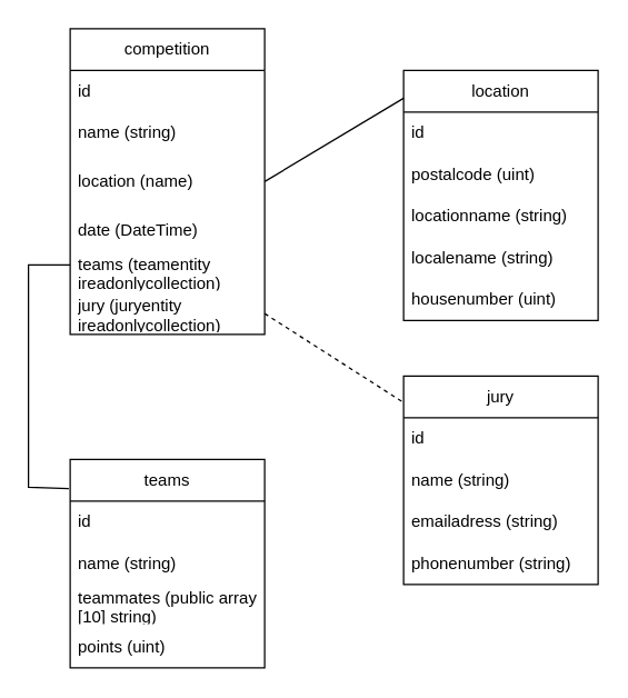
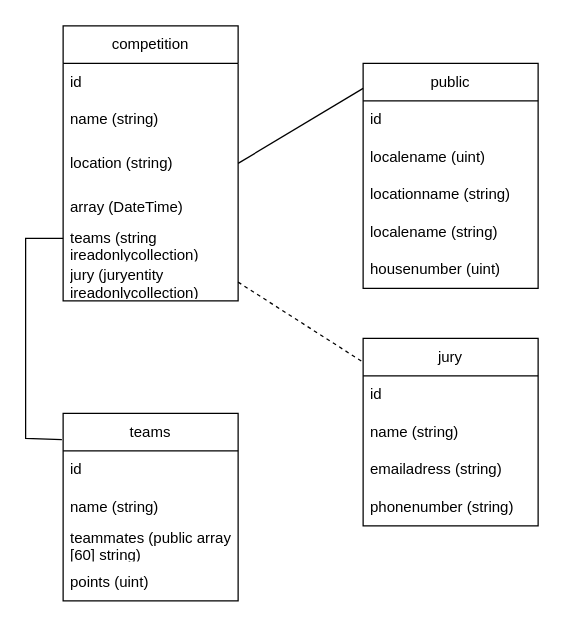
  <mxCell id="0" />
  <mxCell id="1" parent="0" />
  <mxCell id="2" value="competition" style="swimlane;fontStyle=0;childLayout=stackLayout;horizontal=1;startSize=30;horizontalStack=0;resizeParent=1;resizeParentMax=0;resizeLast=0;collapsible=1;marginBottom=0;whiteSpace=wrap;html=1;" vertex="1" parent="1"><mxGeometry x="50" y="20" width="140" height="220" as="geometry"><mxRectangle x="-630" y="-30" width="100" height="30" as="alternateBounds" /></mxGeometry></mxCell>
  <mxCell id="3" value="id" style="text;strokeColor=none;fillColor=none;align=left;verticalAlign=middle;spacingLeft=4;spacingRight=4;overflow=hidden;points=[[0,0.5],[1,0.5]];portConstraint=eastwest;rotatable=0;whiteSpace=wrap;html=1;" vertex="1" parent="2"><mxGeometry y="30" width="140" height="30" as="geometry" /></mxCell>
  <mxCell id="4" value="name (string)" style="text;strokeColor=none;fillColor=none;align=left;verticalAlign=middle;spacingLeft=4;spacingRight=4;overflow=hidden;points=[[0,0.5],[1,0.5]];portConstraint=eastwest;rotatable=0;whiteSpace=wrap;html=1;" vertex="1" parent="2"><mxGeometry y="60" width="140" height="30" as="geometry" /></mxCell>
- <mxCell id="5" value="location (name)" style="text;strokeColor=none;fillColor=none;align=left;verticalAlign=middle;spacingLeft=4;spacingRight=4;overflow=hidden;points=[[0,0.5],[1,0.5]];portConstraint=eastwest;rotatable=0;whiteSpace=wrap;html=1;" vertex="1" parent="2"><mxGeometry y="90" width="140" height="40" as="geometry" /></mxCell>
- <mxCell id="6" value="date (DateTime)" style="text;strokeColor=none;fillColor=none;align=left;verticalAlign=middle;spacingLeft=4;spacingRight=4;overflow=hidden;points=[[0,0.5],[1,0.5]];portConstraint=eastwest;rotatable=0;whiteSpace=wrap;html=1;" vertex="1" parent="2"><mxGeometry y="130" width="140" height="30" as="geometry" /></mxCell>
- <mxCell id="7" value="teams (teamentity ireadonlycollection)" style="text;strokeColor=none;fillColor=none;align=left;verticalAlign=middle;spacingLeft=4;spacingRight=4;overflow=hidden;points=[[0,0.5],[1,0.5]];portConstraint=eastwest;rotatable=0;whiteSpace=wrap;html=1;" vertex="1" parent="2"><mxGeometry y="160" width="140" height="30" as="geometry" /></mxCell>
+ <mxCell id="5" value="location (string)" style="text;strokeColor=none;fillColor=none;align=left;verticalAlign=middle;spacingLeft=4;spacingRight=4;overflow=hidden;points=[[0,0.5],[1,0.5]];portConstraint=eastwest;rotatable=0;whiteSpace=wrap;html=1;" vertex="1" parent="2"><mxGeometry y="90" width="140" height="40" as="geometry" /></mxCell>
+ <mxCell id="6" value="array (DateTime)" style="text;strokeColor=none;fillColor=none;align=left;verticalAlign=middle;spacingLeft=4;spacingRight=4;overflow=hidden;points=[[0,0.5],[1,0.5]];portConstraint=eastwest;rotatable=0;whiteSpace=wrap;html=1;" vertex="1" parent="2"><mxGeometry y="130" width="140" height="30" as="geometry" /></mxCell>
+ <mxCell id="7" value="teams (string ireadonlycollection)" style="text;strokeColor=none;fillColor=none;align=left;verticalAlign=middle;spacingLeft=4;spacingRight=4;overflow=hidden;points=[[0,0.5],[1,0.5]];portConstraint=eastwest;rotatable=0;whiteSpace=wrap;html=1;" vertex="1" parent="2"><mxGeometry y="160" width="140" height="30" as="geometry" /></mxCell>
  <mxCell id="8" value="jury (juryentity ireadonlycollection)" style="text;strokeColor=none;fillColor=none;align=left;verticalAlign=middle;spacingLeft=4;spacingRight=4;overflow=hidden;points=[[0,0.5],[1,0.5]];portConstraint=eastwest;rotatable=0;whiteSpace=wrap;html=1;" vertex="1" parent="2"><mxGeometry y="190" width="140" height="30" as="geometry" /></mxCell>
- <mxCell id="9" value="location" style="swimlane;fontStyle=0;childLayout=stackLayout;horizontal=1;startSize=30;horizontalStack=0;resizeParent=1;resizeParentMax=0;resizeLast=0;collapsible=1;marginBottom=0;whiteSpace=wrap;html=1;" vertex="1" parent="1"><mxGeometry x="290" y="50" width="140" height="180" as="geometry" /></mxCell>
+ <mxCell id="9" value="public" style="swimlane;fontStyle=0;childLayout=stackLayout;horizontal=1;startSize=30;horizontalStack=0;resizeParent=1;resizeParentMax=0;resizeLast=0;collapsible=1;marginBottom=0;whiteSpace=wrap;html=1;" vertex="1" parent="1"><mxGeometry x="290" y="50" width="140" height="180" as="geometry" /></mxCell>
  <mxCell id="10" value="id" style="text;strokeColor=none;fillColor=none;align=left;verticalAlign=middle;spacingLeft=4;spacingRight=4;overflow=hidden;points=[[0,0.5],[1,0.5]];portConstraint=eastwest;rotatable=0;whiteSpace=wrap;html=1;" vertex="1" parent="9"><mxGeometry y="30" width="140" height="30" as="geometry" /></mxCell>
- <mxCell id="11" value="postalcode (uint)" style="text;strokeColor=none;fillColor=none;align=left;verticalAlign=middle;spacingLeft=4;spacingRight=4;overflow=hidden;points=[[0,0.5],[1,0.5]];portConstraint=eastwest;rotatable=0;whiteSpace=wrap;html=1;" vertex="1" parent="9"><mxGeometry y="60" width="140" height="30" as="geometry" /></mxCell>
+ <mxCell id="11" value="localename (uint)" style="text;strokeColor=none;fillColor=none;align=left;verticalAlign=middle;spacingLeft=4;spacingRight=4;overflow=hidden;points=[[0,0.5],[1,0.5]];portConstraint=eastwest;rotatable=0;whiteSpace=wrap;html=1;" vertex="1" parent="9"><mxGeometry y="60" width="140" height="30" as="geometry" /></mxCell>
  <mxCell id="12" value="locationname (string)" style="text;strokeColor=none;fillColor=none;align=left;verticalAlign=middle;spacingLeft=4;spacingRight=4;overflow=hidden;points=[[0,0.5],[1,0.5]];portConstraint=eastwest;rotatable=0;whiteSpace=wrap;html=1;" vertex="1" parent="9"><mxGeometry y="90" width="140" height="30" as="geometry" /></mxCell>
  <mxCell id="13" value="localename (string)" style="text;strokeColor=none;fillColor=none;align=left;verticalAlign=middle;spacingLeft=4;spacingRight=4;overflow=hidden;points=[[0,0.5],[1,0.5]];portConstraint=eastwest;rotatable=0;whiteSpace=wrap;html=1;" vertex="1" parent="9"><mxGeometry y="120" width="140" height="30" as="geometry" /></mxCell>
  <mxCell id="14" value="housenumber (uint)" style="text;strokeColor=none;fillColor=none;align=left;verticalAlign=middle;spacingLeft=4;spacingRight=4;overflow=hidden;points=[[0,0.5],[1,0.5]];portConstraint=eastwest;rotatable=0;whiteSpace=wrap;html=1;" vertex="1" parent="9"><mxGeometry y="150" width="140" height="30" as="geometry" /></mxCell>
  <mxCell id="15" value="teams" style="swimlane;fontStyle=0;childLayout=stackLayout;horizontal=1;startSize=30;horizontalStack=0;resizeParent=1;resizeParentMax=0;resizeLast=0;collapsible=1;marginBottom=0;whiteSpace=wrap;html=1;" vertex="1" parent="1"><mxGeometry x="50" y="330" width="140" height="150" as="geometry" /></mxCell>
  <mxCell id="16" value="id" style="text;strokeColor=none;fillColor=none;align=left;verticalAlign=middle;spacingLeft=4;spacingRight=4;overflow=hidden;points=[[0,0.5],[1,0.5]];portConstraint=eastwest;rotatable=0;whiteSpace=wrap;html=1;" vertex="1" parent="15"><mxGeometry y="30" width="140" height="30" as="geometry" /></mxCell>
  <mxCell id="17" value="name (string)" style="text;strokeColor=none;fillColor=none;align=left;verticalAlign=middle;spacingLeft=4;spacingRight=4;overflow=hidden;points=[[0,0.5],[1,0.5]];portConstraint=eastwest;rotatable=0;whiteSpace=wrap;html=1;" vertex="1" parent="15"><mxGeometry y="60" width="140" height="30" as="geometry" /></mxCell>
- <mxCell id="18" value="teammates (public array [10] string)" style="text;strokeColor=none;fillColor=none;align=left;verticalAlign=middle;spacingLeft=4;spacingRight=4;overflow=hidden;points=[[0,0.5],[1,0.5]];portConstraint=eastwest;rotatable=0;whiteSpace=wrap;html=1;" vertex="1" parent="15"><mxGeometry y="90" width="140" height="30" as="geometry" /></mxCell>
+ <mxCell id="18" value="teammates (public array [60] string)" style="text;strokeColor=none;fillColor=none;align=left;verticalAlign=middle;spacingLeft=4;spacingRight=4;overflow=hidden;points=[[0,0.5],[1,0.5]];portConstraint=eastwest;rotatable=0;whiteSpace=wrap;html=1;" vertex="1" parent="15"><mxGeometry y="90" width="140" height="30" as="geometry" /></mxCell>
  <mxCell id="19" value="points (uint&lt;span style=&quot;background-color: initial;&quot;&gt;)&lt;/span&gt;" style="text;strokeColor=none;fillColor=none;align=left;verticalAlign=middle;spacingLeft=4;spacingRight=4;overflow=hidden;points=[[0,0.5],[1,0.5]];portConstraint=eastwest;rotatable=0;whiteSpace=wrap;html=1;" vertex="1" parent="15"><mxGeometry y="120" width="140" height="30" as="geometry" /></mxCell>
  <mxCell id="20" value="jury" style="swimlane;fontStyle=0;childLayout=stackLayout;horizontal=1;startSize=30;horizontalStack=0;resizeParent=1;resizeParentMax=0;resizeLast=0;collapsible=1;marginBottom=0;whiteSpace=wrap;html=1;" vertex="1" parent="1"><mxGeometry x="290" y="270" width="140" height="150" as="geometry" /></mxCell>
  <mxCell id="21" value="id" style="text;strokeColor=none;fillColor=none;align=left;verticalAlign=middle;spacingLeft=4;spacingRight=4;overflow=hidden;points=[[0,0.5],[1,0.5]];portConstraint=eastwest;rotatable=0;whiteSpace=wrap;html=1;" vertex="1" parent="20"><mxGeometry y="30" width="140" height="30" as="geometry" /></mxCell>
  <mxCell id="22" value="name (string)" style="text;strokeColor=none;fillColor=none;align=left;verticalAlign=middle;spacingLeft=4;spacingRight=4;overflow=hidden;points=[[0,0.5],[1,0.5]];portConstraint=eastwest;rotatable=0;whiteSpace=wrap;html=1;" vertex="1" parent="20"><mxGeometry y="60" width="140" height="30" as="geometry" /></mxCell>
  <mxCell id="23" value="emailadress&amp;nbsp;&lt;span style=&quot;color: rgba(0, 0, 0, 0); font-family: monospace; font-size: 0px; text-wrap: nowrap;&quot;&gt;%3CmxGraphModel%3E%3Croot%3E%3CmxCell%20id%3D%220%22%2F%3E%3CmxCell%20id%3D%221%22%20parent%3D%220%22%2F%3E%3CmxCell%20id%3D%222%22%20value%3D%22teams%20(teamentity%20ireadonlycollection)%22%20style%3D%22text%3BstrokeColor%3Dnone%3BfillColor%3Dnone%3Balign%3Dleft%3BverticalAlign%3Dmiddle%3BspacingLeft%3D4%3BspacingRight%3D4%3Boverflow%3Dhidden%3Bpoints%3D%5B%5B0%2C0.5%5D%2C%5B1%2C0.5%5D%5D%3BportConstraint%3Deastwest%3Brotatable%3D0%3BwhiteSpace%3Dwrap%3Bhtml%3D1%3B%22%20vertex%3D%221%22%20parent%3D%221%22%3E%3CmxGeometry%20x%3D%22-630%22%20y%3D%2270%22%20width%3D%22140%22%20height%3D%2230%22%20as%3D%22geometry%22%2F%3E%3C%2FmxCell%3E%3C%2Froot%3E%3C%2FmxGraphModel%3E&lt;/span&gt;(string)" style="text;strokeColor=none;fillColor=none;align=left;verticalAlign=middle;spacingLeft=4;spacingRight=4;overflow=hidden;points=[[0,0.5],[1,0.5]];portConstraint=eastwest;rotatable=0;whiteSpace=wrap;html=1;" vertex="1" parent="20"><mxGeometry y="90" width="140" height="30" as="geometry" /></mxCell>
  <mxCell id="24" value="phonenumber&amp;nbsp;&lt;span style=&quot;color: rgba(0, 0, 0, 0); font-family: monospace; font-size: 0px; text-wrap: nowrap;&quot;&gt;%3CmxGraphModel%3E%3Croot%3E%3CmxCell%20id%3D%220%22%2F%3E%3CmxCell%20id%3D%221%22%20parent%3D%220%22%2F%3E%3CmxCell%20id%3D%222%22%20value%3D%22teams%20(teamentity%20ireadonlycollection)%22%20style%3D%22text%3BstrokeColor%3Dnone%3BfillColor%3Dnone%3Balign%3Dleft%3BverticalAlign%3Dmiddle%3BspacingLeft%3D4%3BspacingRight%3D4%3Boverflow%3Dhidden%3Bpoints%3D%5B%5B0%2C0.5%5D%2C%5B1%2C0.5%5D%5D%3BportConstraint%3Deastwest%3Brotatable%3D0%3BwhiteSpace%3Dwrap%3Bhtml%3D1%3B%22%20vertex%3D%221%22%20parent%3D%221%22%3E%3CmxGeometry%20x%3D%22-630%22%20y%3D%2270%22%20width%3D%22140%22%20height%3D%2230%22%20as%3D%22geometry%22%2F%3E%3C%2FmxCell%3E%3C%2Froot%3E%3C%2FmxGraphModel%3E&lt;/span&gt;(string)" style="text;strokeColor=none;fillColor=none;align=left;verticalAlign=middle;spacingLeft=4;spacingRight=4;overflow=hidden;points=[[0,0.5],[1,0.5]];portConstraint=eastwest;rotatable=0;whiteSpace=wrap;html=1;" vertex="1" parent="20"><mxGeometry y="120" width="140" height="30" as="geometry" /></mxCell>
  <mxCell id="25" value="" style="endArrow=none;html=1;rounded=0;" edge="1" parent="1"><mxGeometry width="50" height="50" relative="1" as="geometry"><mxPoint x="190" y="130" as="sourcePoint" /><mxPoint x="290" y="70" as="targetPoint" /></mxGeometry></mxCell>
  <mxCell id="26" value="" style="endArrow=none;html=1;rounded=0;entryX=0;entryY=0.127;entryDx=0;entryDy=0;entryPerimeter=0;exitX=1;exitY=0.5;exitDx=0;exitDy=0;dashed=1;" edge="1" parent="1" source="8" target="20"><mxGeometry width="50" height="50" relative="1" as="geometry"><mxPoint x="170" y="310" as="sourcePoint" /><mxPoint x="220" y="260" as="targetPoint" /></mxGeometry></mxCell>
  <mxCell id="27" value="" style="endArrow=none;html=1;rounded=0;exitX=0;exitY=0.5;exitDx=0;exitDy=0;entryX=-0.007;entryY=0.14;entryDx=0;entryDy=0;entryPerimeter=0;" edge="1" parent="1" target="15"><mxGeometry width="50" height="50" relative="1" as="geometry"><mxPoint x="50" y="190" as="sourcePoint" /><mxPoint x="50" y="315" as="targetPoint" /><Array as="points"><mxPoint x="20" y="190" /><mxPoint x="20" y="350" /></Array></mxGeometry></mxCell>
